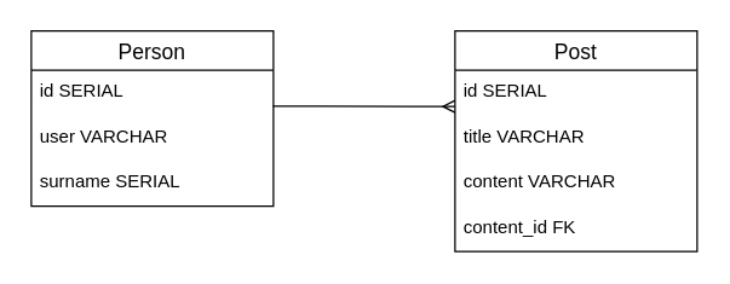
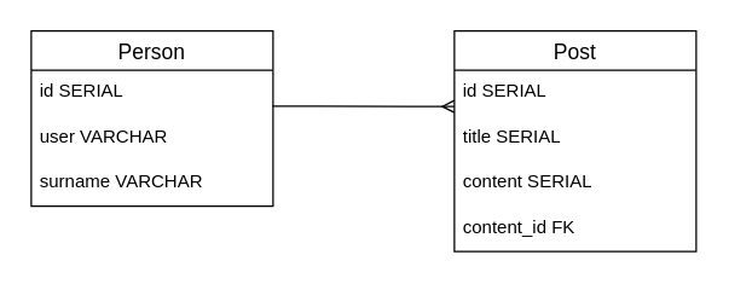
  <mxCell id="0" />
  <mxCell id="1" parent="0" />
  <mxCell id="2" value="Person" style="swimlane;fontStyle=0;childLayout=stackLayout;horizontal=1;startSize=26;horizontalStack=0;resizeParent=1;resizeParentMax=0;resizeLast=0;collapsible=1;marginBottom=0;align=center;fontSize=14;" vertex="1" parent="1"><mxGeometry x="20" y="20" width="160" height="116" as="geometry" /></mxCell>
  <mxCell id="3" value="id SERIAL" style="text;strokeColor=none;fillColor=none;spacingLeft=4;spacingRight=4;overflow=hidden;rotatable=0;points=[[0,0.5],[1,0.5]];portConstraint=eastwest;fontSize=12;whiteSpace=wrap;html=1;" vertex="1" parent="2"><mxGeometry y="26" width="160" height="30" as="geometry" /></mxCell>
  <mxCell id="4" value="user VARCHAR" style="text;strokeColor=none;fillColor=none;spacingLeft=4;spacingRight=4;overflow=hidden;rotatable=0;points=[[0,0.5],[1,0.5]];portConstraint=eastwest;fontSize=12;whiteSpace=wrap;html=1;" vertex="1" parent="2"><mxGeometry y="56" width="160" height="30" as="geometry" /></mxCell>
- <mxCell id="5" value="surname SERIAL" style="text;strokeColor=none;fillColor=none;spacingLeft=4;spacingRight=4;overflow=hidden;rotatable=0;points=[[0,0.5],[1,0.5]];portConstraint=eastwest;fontSize=12;whiteSpace=wrap;html=1;" vertex="1" parent="2"><mxGeometry y="86" width="160" height="30" as="geometry" /></mxCell>
+ <mxCell id="5" value="surname VARCHAR" style="text;strokeColor=none;fillColor=none;spacingLeft=4;spacingRight=4;overflow=hidden;rotatable=0;points=[[0,0.5],[1,0.5]];portConstraint=eastwest;fontSize=12;whiteSpace=wrap;html=1;" vertex="1" parent="2"><mxGeometry y="86" width="160" height="30" as="geometry" /></mxCell>
  <mxCell id="6" value="Post" style="swimlane;fontStyle=0;childLayout=stackLayout;horizontal=1;startSize=26;horizontalStack=0;resizeParent=1;resizeParentMax=0;resizeLast=0;collapsible=1;marginBottom=0;align=center;fontSize=14;" vertex="1" parent="1"><mxGeometry x="300" y="20" width="160" height="146" as="geometry" /></mxCell>
  <mxCell id="7" value="id SERIAL" style="text;strokeColor=none;fillColor=none;spacingLeft=4;spacingRight=4;overflow=hidden;rotatable=0;points=[[0,0.5],[1,0.5]];portConstraint=eastwest;fontSize=12;whiteSpace=wrap;html=1;" vertex="1" parent="6"><mxGeometry y="26" width="160" height="30" as="geometry" /></mxCell>
- <mxCell id="8" value="title VARCHAR" style="text;strokeColor=none;fillColor=none;spacingLeft=4;spacingRight=4;overflow=hidden;rotatable=0;points=[[0,0.5],[1,0.5]];portConstraint=eastwest;fontSize=12;whiteSpace=wrap;html=1;" vertex="1" parent="6"><mxGeometry y="56" width="160" height="30" as="geometry" /></mxCell>
- <mxCell id="9" value="content VARCHAR" style="text;strokeColor=none;fillColor=none;spacingLeft=4;spacingRight=4;overflow=hidden;rotatable=0;points=[[0,0.5],[1,0.5]];portConstraint=eastwest;fontSize=12;whiteSpace=wrap;html=1;" vertex="1" parent="6"><mxGeometry y="86" width="160" height="30" as="geometry" /></mxCell>
+ <mxCell id="8" value="title SERIAL" style="text;strokeColor=none;fillColor=none;spacingLeft=4;spacingRight=4;overflow=hidden;rotatable=0;points=[[0,0.5],[1,0.5]];portConstraint=eastwest;fontSize=12;whiteSpace=wrap;html=1;" vertex="1" parent="6"><mxGeometry y="56" width="160" height="30" as="geometry" /></mxCell>
+ <mxCell id="9" value="content SERIAL" style="text;strokeColor=none;fillColor=none;spacingLeft=4;spacingRight=4;overflow=hidden;rotatable=0;points=[[0,0.5],[1,0.5]];portConstraint=eastwest;fontSize=12;whiteSpace=wrap;html=1;" vertex="1" parent="6"><mxGeometry y="86" width="160" height="30" as="geometry" /></mxCell>
  <mxCell id="10" value="content_id FK" style="text;strokeColor=none;fillColor=none;spacingLeft=4;spacingRight=4;overflow=hidden;rotatable=0;points=[[0,0.5],[1,0.5]];portConstraint=eastwest;fontSize=12;whiteSpace=wrap;html=1;" vertex="1" parent="6"><mxGeometry y="116" width="160" height="30" as="geometry" /></mxCell>
  <mxCell id="11" value="" style="edgeStyle=entityRelationEdgeStyle;fontSize=12;html=1;endArrow=ERmany;rounded=0;exitX=0.998;exitY=0.793;exitDx=0;exitDy=0;exitPerimeter=0;" edge="1" parent="1" source="3"><mxGeometry width="100" height="100" relative="1" as="geometry"><mxPoint x="220" y="170" as="sourcePoint" /><mxPoint x="300" y="70" as="targetPoint" /></mxGeometry></mxCell>
